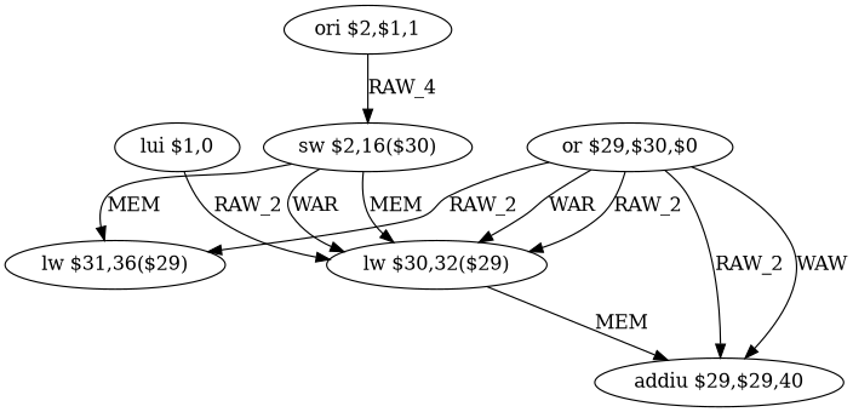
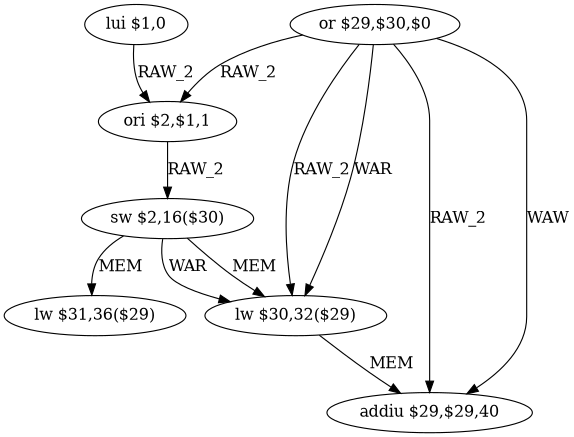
  digraph {
    node [shape=ellipse]
    n1 [label="lui $1,0"]
    n2 [label="ori $2,$1,1"]
    n3 [label="sw $2,16($30)"]
    n4 [label="lw $31,36($29)"]
    n5 [label="lw $30,32($29)"]
    n6 [label="addiu $29,$29,40"]
    n7 [label="or $29,$30,$0"]
-   n1 -> n5 [label=RAW_2]
-   n2 -> n3 [label=RAW_4]
+   n1 -> n2 [label=RAW_2]
+   n2 -> n3 [label=RAW_2]
    n3 -> n4 [label=MEM]
    n3 -> n5 [label=WAR]
    n3 -> n5 [label=MEM]
    n5 -> n6 [label=MEM]
-   n7 -> n4 [label=RAW_2]
+   n7 -> n2 [label=RAW_2]
    n7 -> n5 [label=RAW_2]
    n7 -> n5 [label=WAR]
    n7 -> n6 [label=RAW_2]
    n7 -> n6 [label=WAW]
  }
